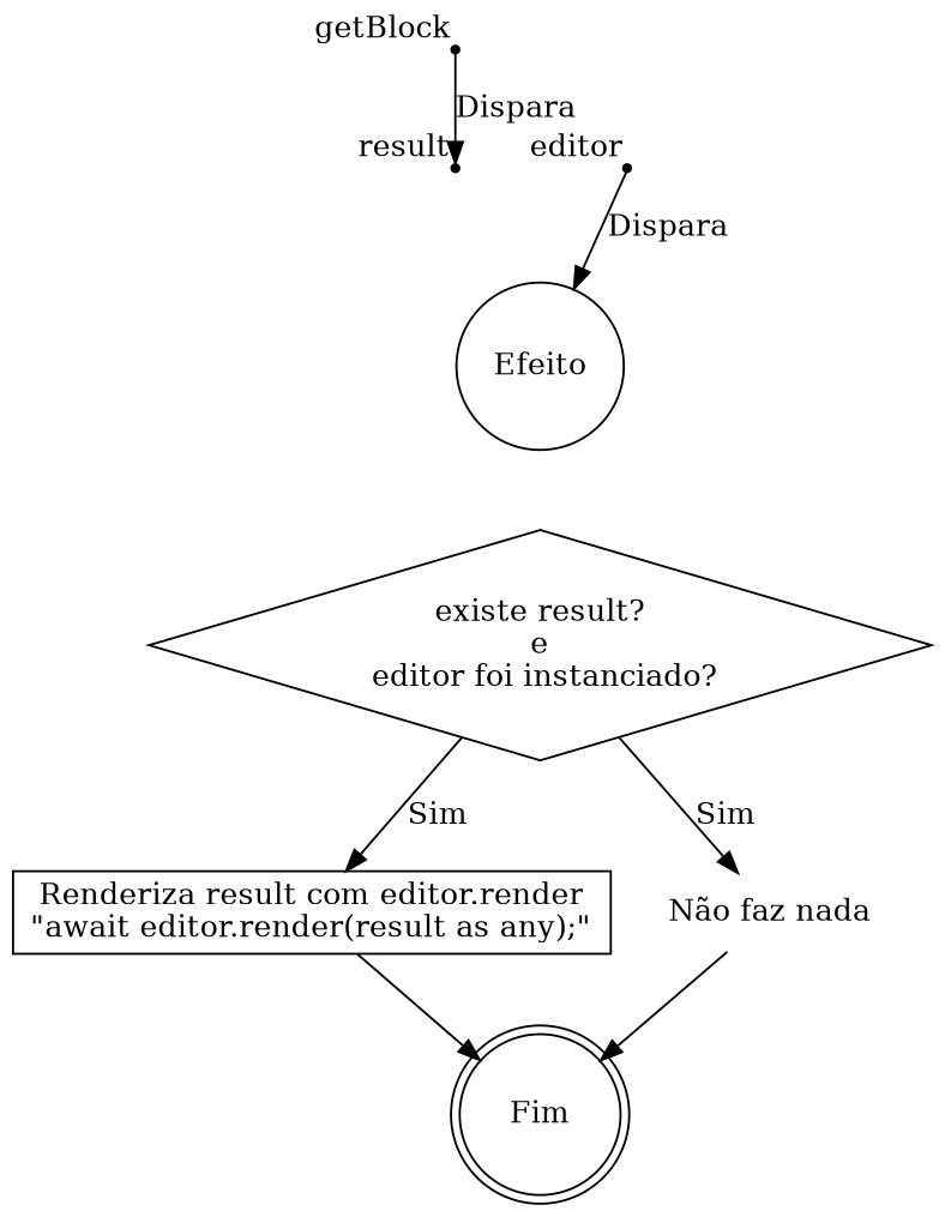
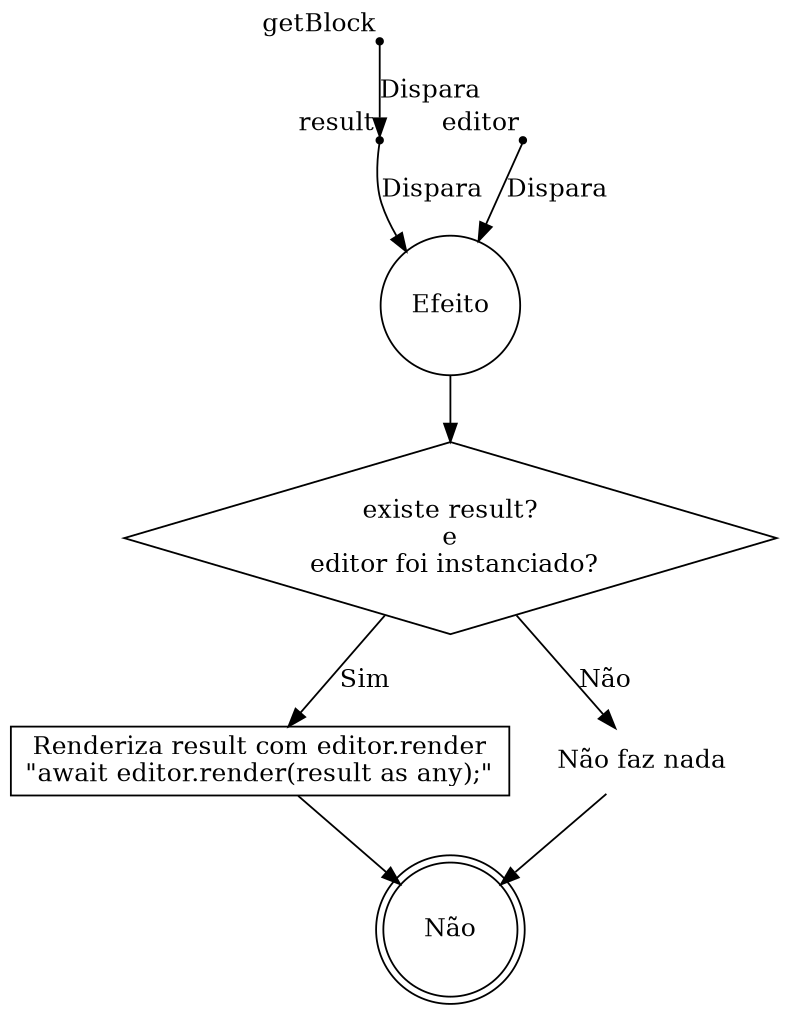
  digraph {
    rankdir=TB
    node [shape=point]
    n1 [label=Efeito shape=circle]
    n2 [label="existe result?\ne\n editor foi instanciado?" shape=diamond]
-   n3 [label=Fim shape=doublecircle]
+   n3 [label="Não" shape=doublecircle]
    getBlock [xlabel=getBlock]
    result [xlabel=result]
    editor [xlabel=editor]
    n7 [label="Renderiza result com editor.render\n\"await editor.render(result as any);\"" shape=squad]
    n8 [label="Não faz nada" shape=none]
+   n1 -> n2
    n2 -> n7 [label=Sim]
-   n2 -> n8 [label=Sim]
+   n2 -> n8 [label="Não"]
    getBlock -> result [label=Dispara]
+   result -> n1 [label=Dispara]
    editor -> n1 [label=Dispara]
    n7 -> n3
    n8 -> n3
  }
